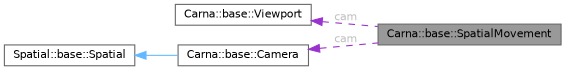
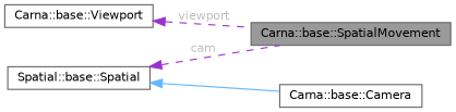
  digraph {
    rankdir=LR
    node [color=gray40 fillcolor=white fontname=Helvetica fontsize=10 shape=box style=filled]
    edge [color=darkorchid3 dir=back fontcolor=grey fontname=Helvetica fontsize=10 labelfontname=Helvetica labelfontsize=10 style=dashed]
    n1 [fillcolor=grey60 fontcolor=black height=0.2 label="Carna::base::SpatialMovement" width=0.4]
    n2 [height=0.2 label="Carna::base::Viewport" width=0.4]
    n3 [height=0.2 label="Carna::base::Camera" width=0.4]
    n4 [height=0.2 label="Spatial::base::Spatial" width=0.4]
-   n2 -> n1 [label=" cam"]
-   n3 -> n1 [label=" cam"]
+   n2 -> n1 [label=" viewport"]
+   n4 -> n1 [label=" cam"]
    n4 -> n3 [color=steelblue1 style=solid fontcolor=""]
  }
